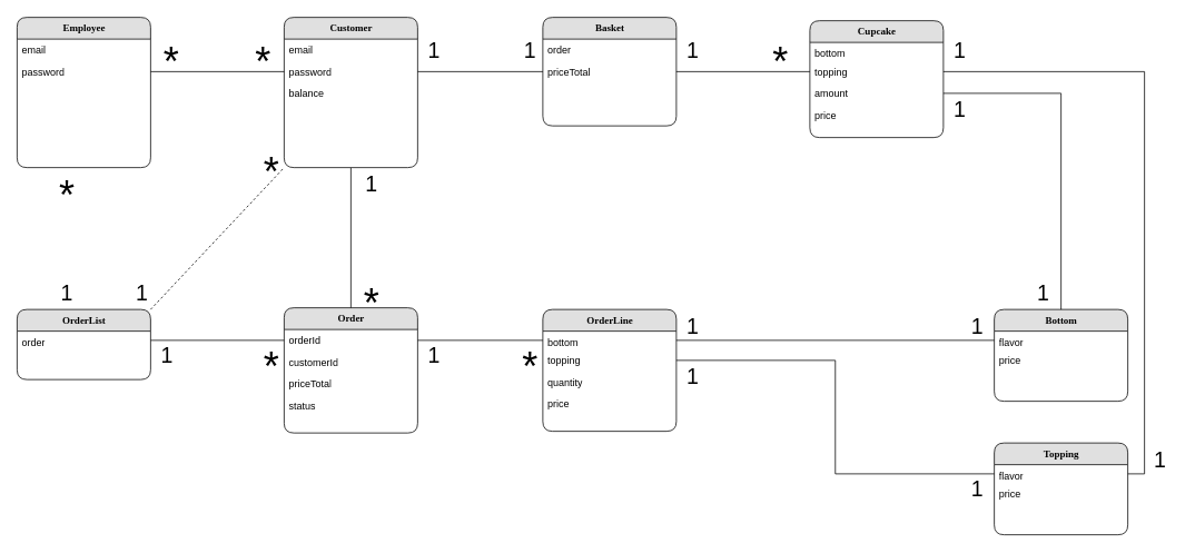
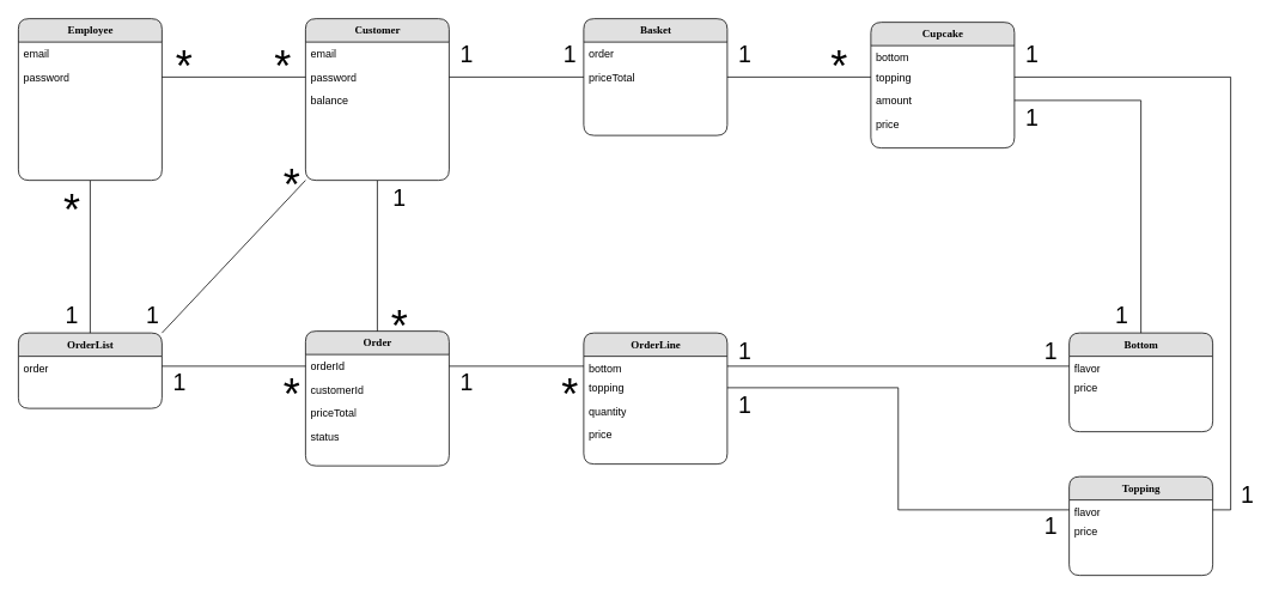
  <mxCell id="0" />
  <mxCell id="1" parent="0" />
  <mxCell id="2" value="&lt;b&gt;Order&lt;/b&gt;" style="swimlane;html=1;fontStyle=0;childLayout=stackLayout;horizontal=1;startSize=26;fillColor=#e0e0e0;horizontalStack=0;resizeParent=1;resizeLast=0;collapsible=1;marginBottom=0;swimlaneFillColor=#ffffff;align=center;rounded=1;shadow=0;comic=0;labelBackgroundColor=none;strokeWidth=1;fontFamily=Verdana;fontSize=12" parent="1" vertex="1"><mxGeometry x="340" y="368" width="160" height="150" as="geometry" /></mxCell>
  <mxCell id="3" value="orderId" style="text;html=1;strokeColor=none;fillColor=none;spacingLeft=4;spacingRight=4;whiteSpace=wrap;overflow=hidden;rotatable=0;points=[[0,0.5],[1,0.5]];portConstraint=eastwest;" parent="2" vertex="1"><mxGeometry y="26" width="160" height="26" as="geometry" /></mxCell>
  <mxCell id="4" value="customerId" style="text;html=1;strokeColor=none;fillColor=none;spacingLeft=4;spacingRight=4;whiteSpace=wrap;overflow=hidden;rotatable=0;points=[[0,0.5],[1,0.5]];portConstraint=eastwest;" parent="2" vertex="1"><mxGeometry y="52" width="160" height="26" as="geometry" /></mxCell>
  <mxCell id="5" value="priceTotal" style="text;html=1;strokeColor=none;fillColor=none;spacingLeft=4;spacingRight=4;whiteSpace=wrap;overflow=hidden;rotatable=0;points=[[0,0.5],[1,0.5]];portConstraint=eastwest;" parent="2" vertex="1"><mxGeometry y="78" width="160" height="26" as="geometry" /></mxCell>
  <mxCell id="6" value="status" style="text;html=1;strokeColor=none;fillColor=none;spacingLeft=4;spacingRight=4;whiteSpace=wrap;overflow=hidden;rotatable=0;points=[[0,0.5],[1,0.5]];portConstraint=eastwest;" parent="2" vertex="1"><mxGeometry y="104" width="160" height="26" as="geometry" /></mxCell>
  <mxCell id="7" value="&lt;b&gt;Basket&lt;/b&gt;" style="swimlane;html=1;fontStyle=0;childLayout=stackLayout;horizontal=1;startSize=26;fillColor=#e0e0e0;horizontalStack=0;resizeParent=1;resizeLast=0;collapsible=1;marginBottom=0;swimlaneFillColor=#ffffff;align=center;rounded=1;shadow=0;comic=0;labelBackgroundColor=none;strokeWidth=1;fontFamily=Verdana;fontSize=12" parent="1" vertex="1"><mxGeometry x="650" y="20" width="160" height="130" as="geometry" /></mxCell>
  <mxCell id="8" value="order&lt;br&gt;" style="text;html=1;strokeColor=none;fillColor=none;spacingLeft=4;spacingRight=4;whiteSpace=wrap;overflow=hidden;rotatable=0;points=[[0,0.5],[1,0.5]];portConstraint=eastwest;" parent="7" vertex="1"><mxGeometry y="26" width="160" height="26" as="geometry" /></mxCell>
  <mxCell id="9" value="priceTotal" style="text;html=1;strokeColor=none;fillColor=none;spacingLeft=4;spacingRight=4;whiteSpace=wrap;overflow=hidden;rotatable=0;points=[[0,0.5],[1,0.5]];portConstraint=eastwest;" parent="7" vertex="1"><mxGeometry y="52" width="160" height="26" as="geometry" /></mxCell>
  <mxCell id="10" style="edgeStyle=orthogonalEdgeStyle;rounded=0;orthogonalLoop=1;jettySize=auto;html=1;exitX=0.5;exitY=1;exitDx=0;exitDy=0;entryX=0.5;entryY=0;entryDx=0;entryDy=0;endArrow=none;endFill=0;" parent="1" source="11" target="2" edge="1"><mxGeometry relative="1" as="geometry" /></mxCell>
  <mxCell id="11" value="&lt;b&gt;Customer&lt;/b&gt;" style="swimlane;html=1;fontStyle=0;childLayout=stackLayout;horizontal=1;startSize=26;fillColor=#e0e0e0;horizontalStack=0;resizeParent=1;resizeLast=0;collapsible=1;marginBottom=0;swimlaneFillColor=#ffffff;align=center;rounded=1;shadow=0;comic=0;labelBackgroundColor=none;strokeWidth=1;fontFamily=Verdana;fontSize=12" parent="1" vertex="1"><mxGeometry x="340" y="20" width="160" height="180" as="geometry" /></mxCell>
  <mxCell id="12" value="email" style="text;html=1;strokeColor=none;fillColor=none;spacingLeft=4;spacingRight=4;whiteSpace=wrap;overflow=hidden;rotatable=0;points=[[0,0.5],[1,0.5]];portConstraint=eastwest;" parent="11" vertex="1"><mxGeometry y="26" width="160" height="26" as="geometry" /></mxCell>
  <mxCell id="13" value="password" style="text;html=1;strokeColor=none;fillColor=none;spacingLeft=4;spacingRight=4;whiteSpace=wrap;overflow=hidden;rotatable=0;points=[[0,0.5],[1,0.5]];portConstraint=eastwest;" parent="11" vertex="1"><mxGeometry y="52" width="160" height="26" as="geometry" /></mxCell>
  <mxCell id="14" value="balance" style="text;html=1;strokeColor=none;fillColor=none;spacingLeft=4;spacingRight=4;whiteSpace=wrap;overflow=hidden;rotatable=0;points=[[0,0.5],[1,0.5]];portConstraint=eastwest;" parent="11" vertex="1"><mxGeometry y="78" width="160" height="26" as="geometry" /></mxCell>
- <mxCell id="15" style="rounded=0;orthogonalLoop=1;jettySize=auto;html=1;exitX=1;exitY=0;exitDx=0;exitDy=0;entryX=0;entryY=1;entryDx=0;entryDy=0;startArrow=none;startFill=0;endArrow=none;endFill=0;dashed=1;" parent="1" source="16" target="11" edge="1"><mxGeometry relative="1" as="geometry" /></mxCell>
+ <mxCell id="15" style="rounded=0;orthogonalLoop=1;jettySize=auto;html=1;exitX=1;exitY=0;exitDx=0;exitDy=0;entryX=0;entryY=1;entryDx=0;entryDy=0;startArrow=none;startFill=0;endArrow=none;endFill=0;" parent="1" source="16" target="11" edge="1"><mxGeometry relative="1" as="geometry" /></mxCell>
  <mxCell id="16" value="&lt;b&gt;OrderList&lt;/b&gt;" style="swimlane;html=1;fontStyle=0;childLayout=stackLayout;horizontal=1;startSize=26;fillColor=#e0e0e0;horizontalStack=0;resizeParent=1;resizeLast=0;collapsible=1;marginBottom=0;swimlaneFillColor=#ffffff;align=center;rounded=1;shadow=0;comic=0;labelBackgroundColor=none;strokeWidth=1;fontFamily=Verdana;fontSize=12" parent="1" vertex="1"><mxGeometry x="20" y="370" width="160" height="84" as="geometry" /></mxCell>
  <mxCell id="17" value="order" style="text;html=1;strokeColor=none;fillColor=none;spacingLeft=4;spacingRight=4;whiteSpace=wrap;overflow=hidden;rotatable=0;points=[[0,0.5],[1,0.5]];portConstraint=eastwest;" parent="16" vertex="1"><mxGeometry y="26" width="160" height="22" as="geometry" /></mxCell>
  <mxCell id="18" value="&lt;b&gt;Cupcake&lt;/b&gt;" style="swimlane;html=1;fontStyle=0;childLayout=stackLayout;horizontal=1;startSize=26;fillColor=#e0e0e0;horizontalStack=0;resizeParent=1;resizeLast=0;collapsible=1;marginBottom=0;swimlaneFillColor=#ffffff;align=center;rounded=1;shadow=0;comic=0;labelBackgroundColor=none;strokeWidth=1;fontFamily=Verdana;fontSize=12" parent="1" vertex="1"><mxGeometry x="970" y="24" width="160" height="140" as="geometry" /></mxCell>
  <mxCell id="19" value="bottom" style="text;html=1;strokeColor=none;fillColor=none;spacingLeft=4;spacingRight=4;whiteSpace=wrap;overflow=hidden;rotatable=0;points=[[0,0.5],[1,0.5]];portConstraint=eastwest;" parent="18" vertex="1"><mxGeometry y="26" width="160" height="22" as="geometry" /></mxCell>
  <mxCell id="20" value="topping" style="text;html=1;strokeColor=none;fillColor=none;spacingLeft=4;spacingRight=4;whiteSpace=wrap;overflow=hidden;rotatable=0;points=[[0,0.5],[1,0.5]];portConstraint=eastwest;" parent="18" vertex="1"><mxGeometry y="48" width="160" height="26" as="geometry" /></mxCell>
  <mxCell id="21" value="amount" style="text;html=1;strokeColor=none;fillColor=none;spacingLeft=4;spacingRight=4;whiteSpace=wrap;overflow=hidden;rotatable=0;points=[[0,0.5],[1,0.5]];portConstraint=eastwest;" parent="18" vertex="1"><mxGeometry y="74" width="160" height="26" as="geometry" /></mxCell>
  <mxCell id="22" value="price" style="text;html=1;strokeColor=none;fillColor=none;spacingLeft=4;spacingRight=4;whiteSpace=wrap;overflow=hidden;rotatable=0;points=[[0,0.5],[1,0.5]];portConstraint=eastwest;" parent="18" vertex="1"><mxGeometry y="100" width="160" height="26" as="geometry" /></mxCell>
  <mxCell id="23" value="&lt;b&gt;Bottom&lt;/b&gt;" style="swimlane;html=1;fontStyle=0;childLayout=stackLayout;horizontal=1;startSize=26;fillColor=#e0e0e0;horizontalStack=0;resizeParent=1;resizeLast=0;collapsible=1;marginBottom=0;swimlaneFillColor=#ffffff;align=center;rounded=1;shadow=0;comic=0;labelBackgroundColor=none;strokeWidth=1;fontFamily=Verdana;fontSize=12" parent="1" vertex="1"><mxGeometry x="1191" y="370" width="160" height="110" as="geometry" /></mxCell>
  <mxCell id="24" value="flavor" style="text;html=1;strokeColor=none;fillColor=none;spacingLeft=4;spacingRight=4;whiteSpace=wrap;overflow=hidden;rotatable=0;points=[[0,0.5],[1,0.5]];portConstraint=eastwest;" parent="23" vertex="1"><mxGeometry y="26" width="160" height="22" as="geometry" /></mxCell>
  <mxCell id="25" value="price" style="text;html=1;strokeColor=none;fillColor=none;spacingLeft=4;spacingRight=4;whiteSpace=wrap;overflow=hidden;rotatable=0;points=[[0,0.5],[1,0.5]];portConstraint=eastwest;" parent="23" vertex="1"><mxGeometry y="48" width="160" height="26" as="geometry" /></mxCell>
  <mxCell id="26" value="&lt;b&gt;Topping&lt;/b&gt;" style="swimlane;html=1;fontStyle=0;childLayout=stackLayout;horizontal=1;startSize=26;fillColor=#e0e0e0;horizontalStack=0;resizeParent=1;resizeLast=0;collapsible=1;marginBottom=0;swimlaneFillColor=#ffffff;align=center;rounded=1;shadow=0;comic=0;labelBackgroundColor=none;strokeWidth=1;fontFamily=Verdana;fontSize=12" parent="1" vertex="1"><mxGeometry x="1191" y="530" width="160" height="110" as="geometry" /></mxCell>
  <mxCell id="27" value="flavor" style="text;html=1;strokeColor=none;fillColor=none;spacingLeft=4;spacingRight=4;whiteSpace=wrap;overflow=hidden;rotatable=0;points=[[0,0.5],[1,0.5]];portConstraint=eastwest;" parent="26" vertex="1"><mxGeometry y="26" width="160" height="22" as="geometry" /></mxCell>
  <mxCell id="28" value="price" style="text;html=1;strokeColor=none;fillColor=none;spacingLeft=4;spacingRight=4;whiteSpace=wrap;overflow=hidden;rotatable=0;points=[[0,0.5],[1,0.5]];portConstraint=eastwest;" parent="26" vertex="1"><mxGeometry y="48" width="160" height="26" as="geometry" /></mxCell>
+ <mxCell id="29" style="edgeStyle=orthogonalEdgeStyle;rounded=0;orthogonalLoop=1;jettySize=auto;html=1;exitX=0.5;exitY=1;exitDx=0;exitDy=0;entryX=0.5;entryY=0;entryDx=0;entryDy=0;endArrow=none;endFill=0;" parent="1" source="30" target="16" edge="1"><mxGeometry relative="1" as="geometry" /></mxCell>
  <mxCell id="30" value="&lt;b&gt;Employee&lt;/b&gt;" style="swimlane;html=1;fontStyle=0;childLayout=stackLayout;horizontal=1;startSize=26;fillColor=#e0e0e0;horizontalStack=0;resizeParent=1;resizeLast=0;collapsible=1;marginBottom=0;swimlaneFillColor=#ffffff;align=center;rounded=1;shadow=0;comic=0;labelBackgroundColor=none;strokeWidth=1;fontFamily=Verdana;fontSize=12" parent="1" vertex="1"><mxGeometry x="20" y="20" width="160" height="180" as="geometry" /></mxCell>
  <mxCell id="31" value="email" style="text;html=1;strokeColor=none;fillColor=none;spacingLeft=4;spacingRight=4;whiteSpace=wrap;overflow=hidden;rotatable=0;points=[[0,0.5],[1,0.5]];portConstraint=eastwest;" parent="30" vertex="1"><mxGeometry y="26" width="160" height="26" as="geometry" /></mxCell>
  <mxCell id="32" value="password" style="text;html=1;strokeColor=none;fillColor=none;spacingLeft=4;spacingRight=4;whiteSpace=wrap;overflow=hidden;rotatable=0;points=[[0,0.5],[1,0.5]];portConstraint=eastwest;" parent="30" vertex="1"><mxGeometry y="52" width="160" height="26" as="geometry" /></mxCell>
  <mxCell id="33" style="edgeStyle=orthogonalEdgeStyle;rounded=0;orthogonalLoop=1;jettySize=auto;html=1;exitX=1;exitY=0.5;exitDx=0;exitDy=0;entryX=0;entryY=0.5;entryDx=0;entryDy=0;endArrow=none;endFill=0;" parent="1" source="32" target="13" edge="1"><mxGeometry relative="1" as="geometry" /></mxCell>
  <mxCell id="34" style="edgeStyle=orthogonalEdgeStyle;rounded=0;orthogonalLoop=1;jettySize=auto;html=1;exitX=0;exitY=0.5;exitDx=0;exitDy=0;entryX=1;entryY=0.5;entryDx=0;entryDy=0;endArrow=none;endFill=0;" parent="1" source="3" target="17" edge="1"><mxGeometry relative="1" as="geometry" /></mxCell>
  <mxCell id="35" value="&lt;b&gt;OrderLine&lt;/b&gt;" style="swimlane;html=1;fontStyle=0;childLayout=stackLayout;horizontal=1;startSize=26;fillColor=#e0e0e0;horizontalStack=0;resizeParent=1;resizeLast=0;collapsible=1;marginBottom=0;swimlaneFillColor=#ffffff;align=center;rounded=1;shadow=0;comic=0;labelBackgroundColor=none;strokeWidth=1;fontFamily=Verdana;fontSize=12" parent="1" vertex="1"><mxGeometry x="650" y="370" width="160" height="146" as="geometry" /></mxCell>
  <mxCell id="36" value="bottom" style="text;html=1;strokeColor=none;fillColor=none;spacingLeft=4;spacingRight=4;whiteSpace=wrap;overflow=hidden;rotatable=0;points=[[0,0.5],[1,0.5]];portConstraint=eastwest;" parent="35" vertex="1"><mxGeometry y="26" width="160" height="22" as="geometry" /></mxCell>
  <mxCell id="37" value="topping" style="text;html=1;strokeColor=none;fillColor=none;spacingLeft=4;spacingRight=4;whiteSpace=wrap;overflow=hidden;rotatable=0;points=[[0,0.5],[1,0.5]];portConstraint=eastwest;" parent="35" vertex="1"><mxGeometry y="48" width="160" height="26" as="geometry" /></mxCell>
  <mxCell id="38" value="quantity" style="text;html=1;strokeColor=none;fillColor=none;spacingLeft=4;spacingRight=4;whiteSpace=wrap;overflow=hidden;rotatable=0;points=[[0,0.5],[1,0.5]];portConstraint=eastwest;" parent="35" vertex="1"><mxGeometry y="74" width="160" height="26" as="geometry" /></mxCell>
  <mxCell id="39" value="price" style="text;html=1;strokeColor=none;fillColor=none;spacingLeft=4;spacingRight=4;whiteSpace=wrap;overflow=hidden;rotatable=0;points=[[0,0.5],[1,0.5]];portConstraint=eastwest;" parent="35" vertex="1"><mxGeometry y="100" width="160" height="26" as="geometry" /></mxCell>
  <mxCell id="40" style="edgeStyle=orthogonalEdgeStyle;rounded=0;orthogonalLoop=1;jettySize=auto;html=1;exitX=1;exitY=0.5;exitDx=0;exitDy=0;entryX=0;entryY=0.5;entryDx=0;entryDy=0;startArrow=none;startFill=0;endArrow=none;endFill=0;" parent="1" source="3" target="36" edge="1"><mxGeometry relative="1" as="geometry" /></mxCell>
  <mxCell id="41" style="edgeStyle=orthogonalEdgeStyle;rounded=0;orthogonalLoop=1;jettySize=auto;html=1;exitX=1;exitY=0.5;exitDx=0;exitDy=0;entryX=0;entryY=0.5;entryDx=0;entryDy=0;startArrow=none;startFill=0;endArrow=none;endFill=0;" parent="1" source="13" target="9" edge="1"><mxGeometry relative="1" as="geometry" /></mxCell>
  <mxCell id="42" style="edgeStyle=orthogonalEdgeStyle;rounded=0;orthogonalLoop=1;jettySize=auto;html=1;exitX=1;exitY=0.5;exitDx=0;exitDy=0;entryX=0;entryY=0.5;entryDx=0;entryDy=0;startArrow=none;startFill=0;endArrow=none;endFill=0;" parent="1" source="9" target="20" edge="1"><mxGeometry relative="1" as="geometry" /></mxCell>
  <mxCell id="43" style="edgeStyle=orthogonalEdgeStyle;rounded=0;orthogonalLoop=1;jettySize=auto;html=1;entryX=0.5;entryY=0;entryDx=0;entryDy=0;startArrow=none;startFill=0;endArrow=none;endFill=0;exitX=1;exitY=0.5;exitDx=0;exitDy=0;" parent="1" source="21" target="23" edge="1"><mxGeometry relative="1" as="geometry"><mxPoint x="1160" y="137" as="sourcePoint" /></mxGeometry></mxCell>
  <mxCell id="44" style="edgeStyle=orthogonalEdgeStyle;rounded=0;orthogonalLoop=1;jettySize=auto;html=1;entryX=1;entryY=0.5;entryDx=0;entryDy=0;startArrow=none;startFill=0;endArrow=none;endFill=0;exitX=1;exitY=0.5;exitDx=0;exitDy=0;" parent="1" source="20" target="27" edge="1"><mxGeometry relative="1" as="geometry"><mxPoint x="1170" y="90" as="sourcePoint" /></mxGeometry></mxCell>
  <mxCell id="45" style="edgeStyle=orthogonalEdgeStyle;rounded=0;orthogonalLoop=1;jettySize=auto;html=1;exitX=0;exitY=0.5;exitDx=0;exitDy=0;entryX=1;entryY=0.5;entryDx=0;entryDy=0;startArrow=none;startFill=0;endArrow=none;endFill=0;" parent="1" source="27" target="37" edge="1"><mxGeometry relative="1" as="geometry" /></mxCell>
  <mxCell id="46" style="edgeStyle=orthogonalEdgeStyle;rounded=0;orthogonalLoop=1;jettySize=auto;html=1;exitX=0;exitY=0.5;exitDx=0;exitDy=0;entryX=1;entryY=0.5;entryDx=0;entryDy=0;startArrow=none;startFill=0;endArrow=none;endFill=0;" parent="1" source="24" target="36" edge="1"><mxGeometry relative="1" as="geometry" /></mxCell>
  <mxCell id="47" value="&lt;font style=&quot;font-size: 26px&quot;&gt;1&lt;/font&gt;" style="text;html=1;strokeColor=none;fillColor=none;align=center;verticalAlign=middle;whiteSpace=wrap;rounded=0;" parent="1" vertex="1"><mxGeometry x="150" y="340" width="40" height="20" as="geometry" /></mxCell>
  <mxCell id="48" value="&lt;div&gt;&lt;font style=&quot;font-size: 48px&quot;&gt;*&lt;/font&gt;&lt;/div&gt;" style="text;html=1;strokeColor=none;fillColor=none;align=center;verticalAlign=middle;whiteSpace=wrap;rounded=0;" parent="1" vertex="1"><mxGeometry x="290" y="170" width="70" height="70" as="geometry" /></mxCell>
  <mxCell id="49" value="&lt;div&gt;&lt;font style=&quot;font-size: 48px&quot;&gt;*&lt;/font&gt;&lt;/div&gt;" style="text;html=1;strokeColor=none;fillColor=none;align=center;verticalAlign=middle;whiteSpace=wrap;rounded=0;" parent="1" vertex="1"><mxGeometry x="45" y="210" width="70" height="45" as="geometry" /></mxCell>
  <mxCell id="50" value="&lt;div&gt;&lt;font style=&quot;font-size: 48px&quot;&gt;*&lt;/font&gt;&lt;/div&gt;" style="text;html=1;strokeColor=none;fillColor=none;align=center;verticalAlign=middle;whiteSpace=wrap;rounded=0;" parent="1" vertex="1"><mxGeometry x="410" y="340" width="70" height="45" as="geometry" /></mxCell>
  <mxCell id="51" value="&lt;font style=&quot;font-size: 26px&quot;&gt;1&lt;/font&gt;" style="text;html=1;strokeColor=none;fillColor=none;align=center;verticalAlign=middle;whiteSpace=wrap;rounded=0;" parent="1" vertex="1"><mxGeometry x="425" y="210" width="40" height="20" as="geometry" /></mxCell>
  <mxCell id="52" value="&lt;font style=&quot;font-size: 26px&quot;&gt;1&lt;/font&gt;" style="text;html=1;strokeColor=none;fillColor=none;align=center;verticalAlign=middle;whiteSpace=wrap;rounded=0;" parent="1" vertex="1"><mxGeometry x="60" y="340" width="40" height="20" as="geometry" /></mxCell>
  <mxCell id="53" value="&lt;div&gt;&lt;font style=&quot;font-size: 48px&quot;&gt;*&lt;/font&gt;&lt;/div&gt;" style="text;html=1;strokeColor=none;fillColor=none;align=center;verticalAlign=middle;whiteSpace=wrap;rounded=0;" parent="1" vertex="1"><mxGeometry x="170" y="50" width="70" height="45" as="geometry" /></mxCell>
  <mxCell id="54" value="&lt;div&gt;&lt;font style=&quot;font-size: 48px&quot;&gt;*&lt;/font&gt;&lt;/div&gt;" style="text;html=1;strokeColor=none;fillColor=none;align=center;verticalAlign=middle;whiteSpace=wrap;rounded=0;" parent="1" vertex="1"><mxGeometry x="280" y="50" width="70" height="45" as="geometry" /></mxCell>
  <mxCell id="55" value="&lt;font style=&quot;font-size: 26px&quot;&gt;1&lt;/font&gt;" style="text;html=1;strokeColor=none;fillColor=none;align=center;verticalAlign=middle;whiteSpace=wrap;rounded=0;" parent="1" vertex="1"><mxGeometry x="180" y="415" width="40" height="20" as="geometry" /></mxCell>
  <mxCell id="56" value="&lt;div&gt;&lt;font style=&quot;font-size: 48px&quot;&gt;*&lt;/font&gt;&lt;/div&gt;" style="text;html=1;strokeColor=none;fillColor=none;align=center;verticalAlign=middle;whiteSpace=wrap;rounded=0;" parent="1" vertex="1"><mxGeometry x="290" y="415" width="70" height="45" as="geometry" /></mxCell>
  <mxCell id="57" value="&lt;font style=&quot;font-size: 26px&quot;&gt;1&lt;/font&gt;" style="text;html=1;strokeColor=none;fillColor=none;align=center;verticalAlign=middle;whiteSpace=wrap;rounded=0;" parent="1" vertex="1"><mxGeometry x="500" y="415" width="40" height="20" as="geometry" /></mxCell>
  <mxCell id="58" value="&lt;div&gt;&lt;font style=&quot;font-size: 48px&quot;&gt;*&lt;/font&gt;&lt;/div&gt;" style="text;html=1;strokeColor=none;fillColor=none;align=center;verticalAlign=middle;whiteSpace=wrap;rounded=0;" parent="1" vertex="1"><mxGeometry x="600" y="415" width="70" height="45" as="geometry" /></mxCell>
  <mxCell id="59" value="&lt;font style=&quot;font-size: 26px&quot;&gt;1&lt;/font&gt;" style="text;html=1;strokeColor=none;fillColor=none;align=center;verticalAlign=middle;whiteSpace=wrap;rounded=0;" parent="1" vertex="1"><mxGeometry x="810" y="440" width="40" height="20" as="geometry" /></mxCell>
  <mxCell id="60" value="&lt;font style=&quot;font-size: 26px&quot;&gt;1&lt;/font&gt;" style="text;html=1;strokeColor=none;fillColor=none;align=center;verticalAlign=middle;whiteSpace=wrap;rounded=0;" parent="1" vertex="1"><mxGeometry x="810" y="380" width="40" height="20" as="geometry" /></mxCell>
  <mxCell id="61" value="&lt;font style=&quot;font-size: 26px&quot;&gt;1&lt;/font&gt;" style="text;html=1;strokeColor=none;fillColor=none;align=center;verticalAlign=middle;whiteSpace=wrap;rounded=0;" parent="1" vertex="1"><mxGeometry x="1151" y="575" width="40" height="20" as="geometry" /></mxCell>
  <mxCell id="62" value="&lt;font style=&quot;font-size: 26px&quot;&gt;1&lt;/font&gt;" style="text;html=1;strokeColor=none;fillColor=none;align=center;verticalAlign=middle;whiteSpace=wrap;rounded=0;" parent="1" vertex="1"><mxGeometry x="1151" y="380" width="40" height="20" as="geometry" /></mxCell>
  <mxCell id="63" value="&lt;font style=&quot;font-size: 26px&quot;&gt;1&lt;/font&gt;" style="text;html=1;strokeColor=none;fillColor=none;align=center;verticalAlign=middle;whiteSpace=wrap;rounded=0;" parent="1" vertex="1"><mxGeometry x="1230" y="340" width="40" height="20" as="geometry" /></mxCell>
  <mxCell id="64" value="&lt;font style=&quot;font-size: 26px&quot;&gt;1&lt;/font&gt;" style="text;html=1;strokeColor=none;fillColor=none;align=center;verticalAlign=middle;whiteSpace=wrap;rounded=0;" parent="1" vertex="1"><mxGeometry x="1370" y="540" width="40" height="20" as="geometry" /></mxCell>
  <mxCell id="65" value="&lt;font style=&quot;font-size: 26px&quot;&gt;1&lt;/font&gt;" style="text;html=1;strokeColor=none;fillColor=none;align=center;verticalAlign=middle;whiteSpace=wrap;rounded=0;" parent="1" vertex="1"><mxGeometry x="1130" y="120" width="40" height="20" as="geometry" /></mxCell>
  <mxCell id="66" value="&lt;font style=&quot;font-size: 26px&quot;&gt;1&lt;/font&gt;" style="text;html=1;strokeColor=none;fillColor=none;align=center;verticalAlign=middle;whiteSpace=wrap;rounded=0;" parent="1" vertex="1"><mxGeometry x="1130" y="50" width="40" height="20" as="geometry" /></mxCell>
  <mxCell id="67" value="&lt;font style=&quot;font-size: 26px&quot;&gt;1&lt;/font&gt;" style="text;html=1;strokeColor=none;fillColor=none;align=center;verticalAlign=middle;whiteSpace=wrap;rounded=0;" parent="1" vertex="1"><mxGeometry x="810" y="50" width="40" height="20" as="geometry" /></mxCell>
  <mxCell id="68" value="&lt;div&gt;&lt;font style=&quot;font-size: 48px&quot;&gt;*&lt;/font&gt;&lt;/div&gt;" style="text;html=1;strokeColor=none;fillColor=none;align=center;verticalAlign=middle;whiteSpace=wrap;rounded=0;" parent="1" vertex="1"><mxGeometry x="900" y="50" width="70" height="45" as="geometry" /></mxCell>
  <mxCell id="69" value="&lt;font style=&quot;font-size: 26px&quot;&gt;1&lt;/font&gt;" style="text;html=1;strokeColor=none;fillColor=none;align=center;verticalAlign=middle;whiteSpace=wrap;rounded=0;" parent="1" vertex="1"><mxGeometry x="500" y="50" width="40" height="20" as="geometry" /></mxCell>
  <mxCell id="70" value="&lt;font style=&quot;font-size: 26px&quot;&gt;1&lt;/font&gt;" style="text;html=1;strokeColor=none;fillColor=none;align=center;verticalAlign=middle;whiteSpace=wrap;rounded=0;" parent="1" vertex="1"><mxGeometry x="615" y="50" width="40" height="20" as="geometry" /></mxCell>
